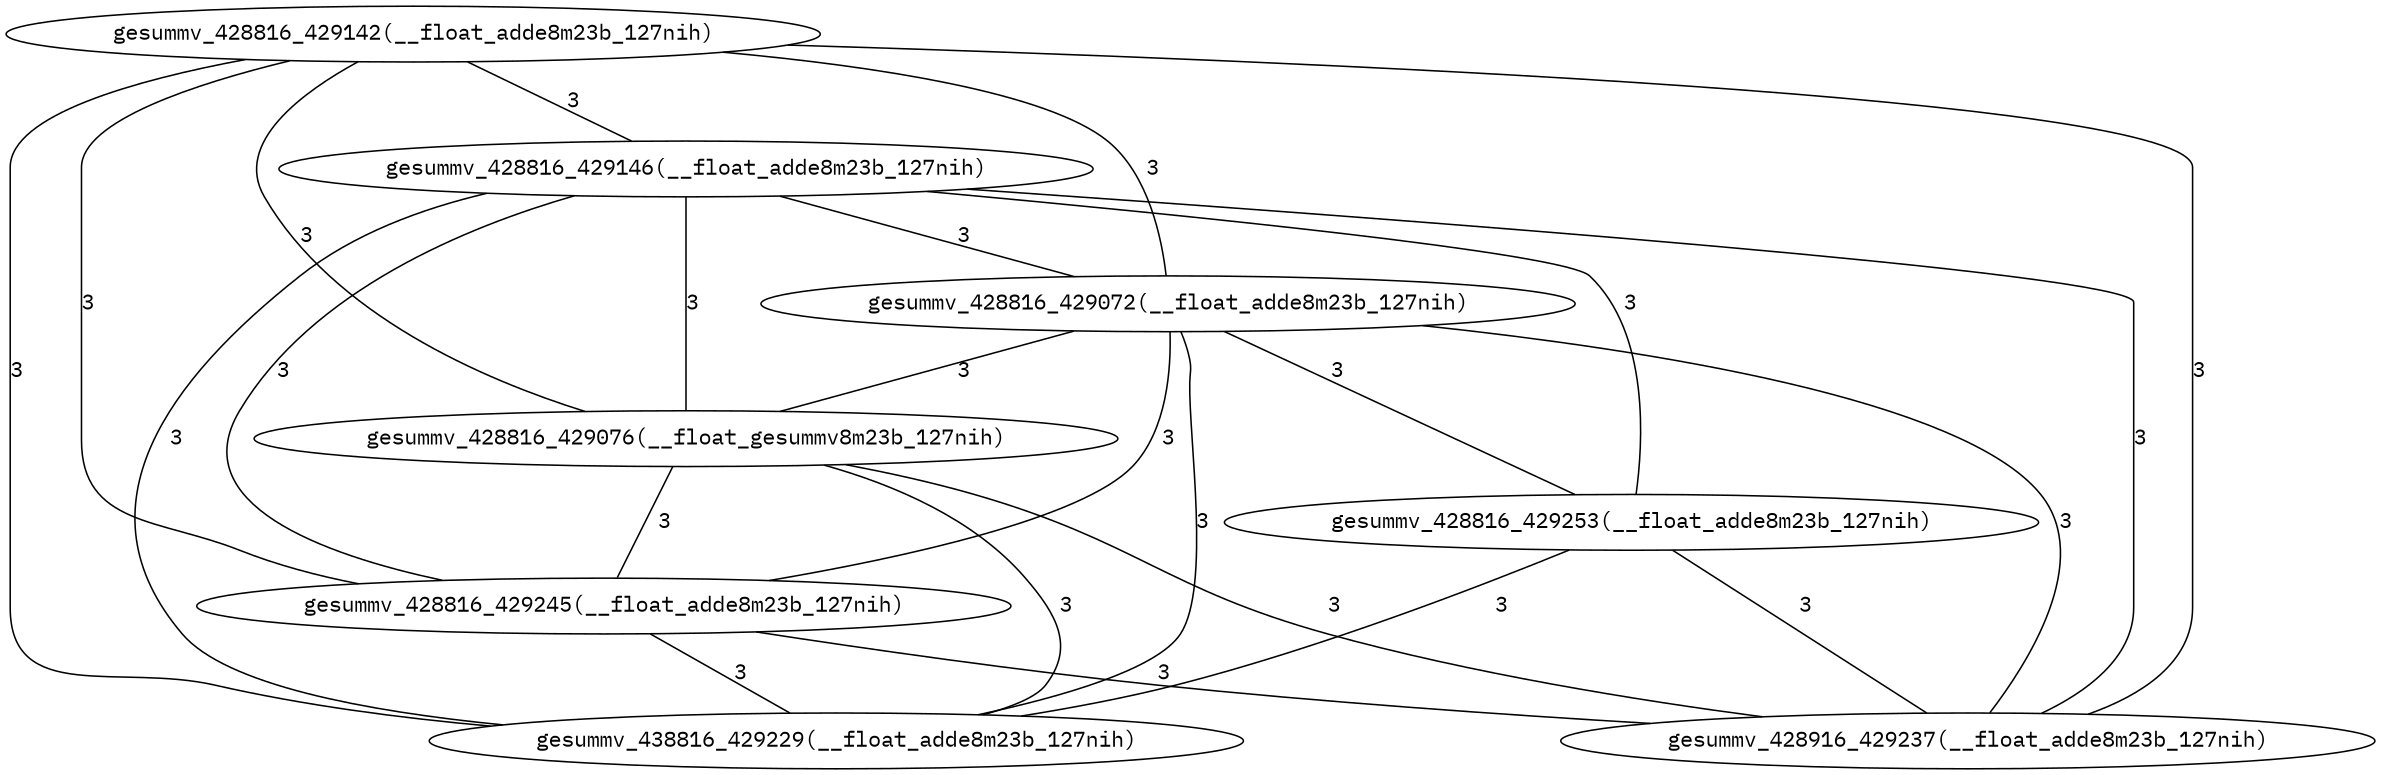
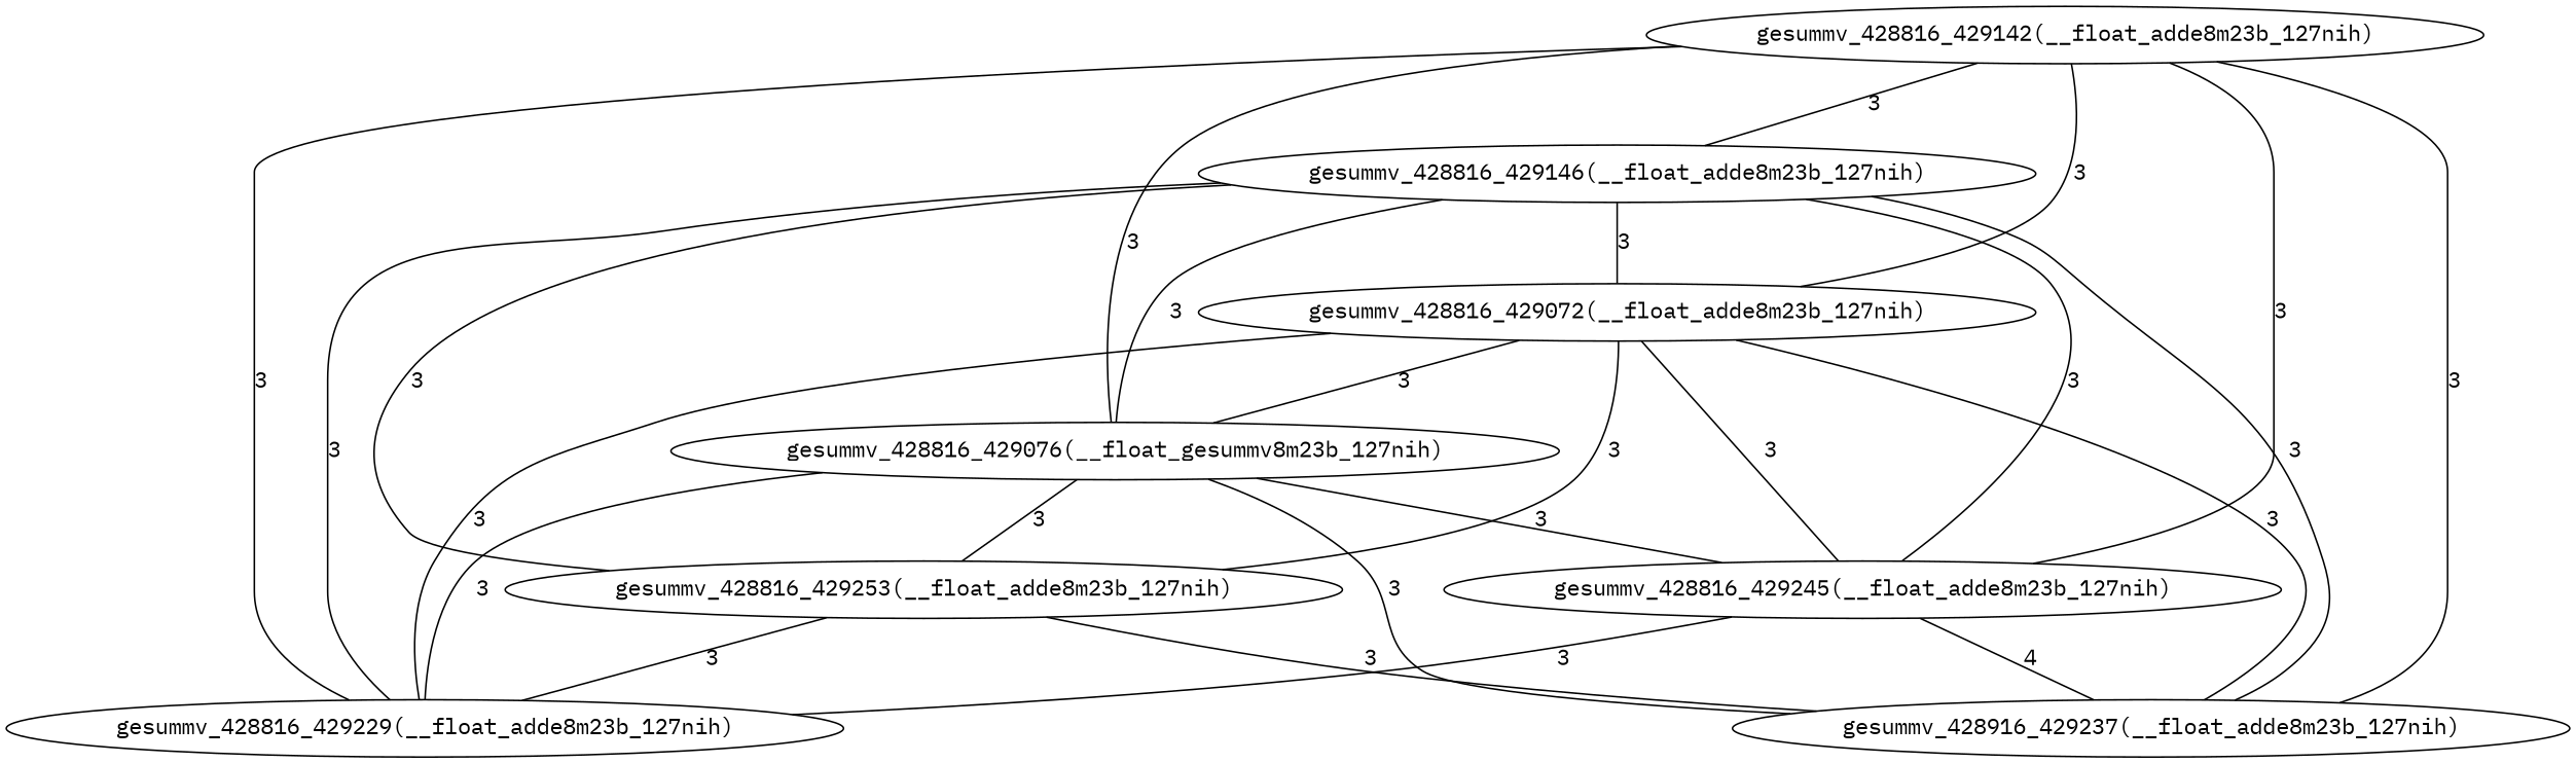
  graph {
    fontname="IBM Plex Mono"
    node [fontname="IBM Plex Mono"]
    edge [fontname="IBM Plex Mono"]
-   n1 [label="gesummv_438816_429229(__float_adde8m23b_127nih)"]
+   n1 [label="gesummv_428816_429229(__float_adde8m23b_127nih)"]
    n2 [label="gesummv_428916_429237(__float_adde8m23b_127nih)"]
    n3 [label="gesummv_428816_429245(__float_adde8m23b_127nih)"]
    n4 [label="gesummv_428816_429253(__float_adde8m23b_127nih)"]
    n5 [label="gesummv_428816_429076(__float_gesummv8m23b_127nih)"]
    n6 [label="gesummv_428816_429072(__float_adde8m23b_127nih)"]
    n7 [label="gesummv_428816_429146(__float_adde8m23b_127nih)"]
    n8 [label="gesummv_428816_429142(__float_adde8m23b_127nih)"]
    n3 -- n1 [label=3]
-   n3 -- n2 [label=3]
+   n3 -- n2 [label=4]
    n4 -- n1 [label=3]
    n4 -- n2 [label=3]
    n5 -- n1 [label=3]
    n5 -- n2 [label=3]
    n5 -- n3 [label=3]
+   n5 -- n4 [label=3]
    n6 -- n1 [label=3]
    n6 -- n2 [label=3]
    n6 -- n3 [label=3]
    n6 -- n4 [label=3]
    n6 -- n5 [label=3]
    n7 -- n1 [label=3]
    n7 -- n2 [label=3]
    n7 -- n3 [label=3]
    n7 -- n4 [label=3]
    n7 -- n5 [label=3]
    n7 -- n6 [label=3]
    n8 -- n1 [label=3]
    n8 -- n2 [label=3]
    n8 -- n3 [label=3]
    n8 -- n5 [label=3]
    n8 -- n6 [label=3]
    n8 -- n7 [label=3]
  }
